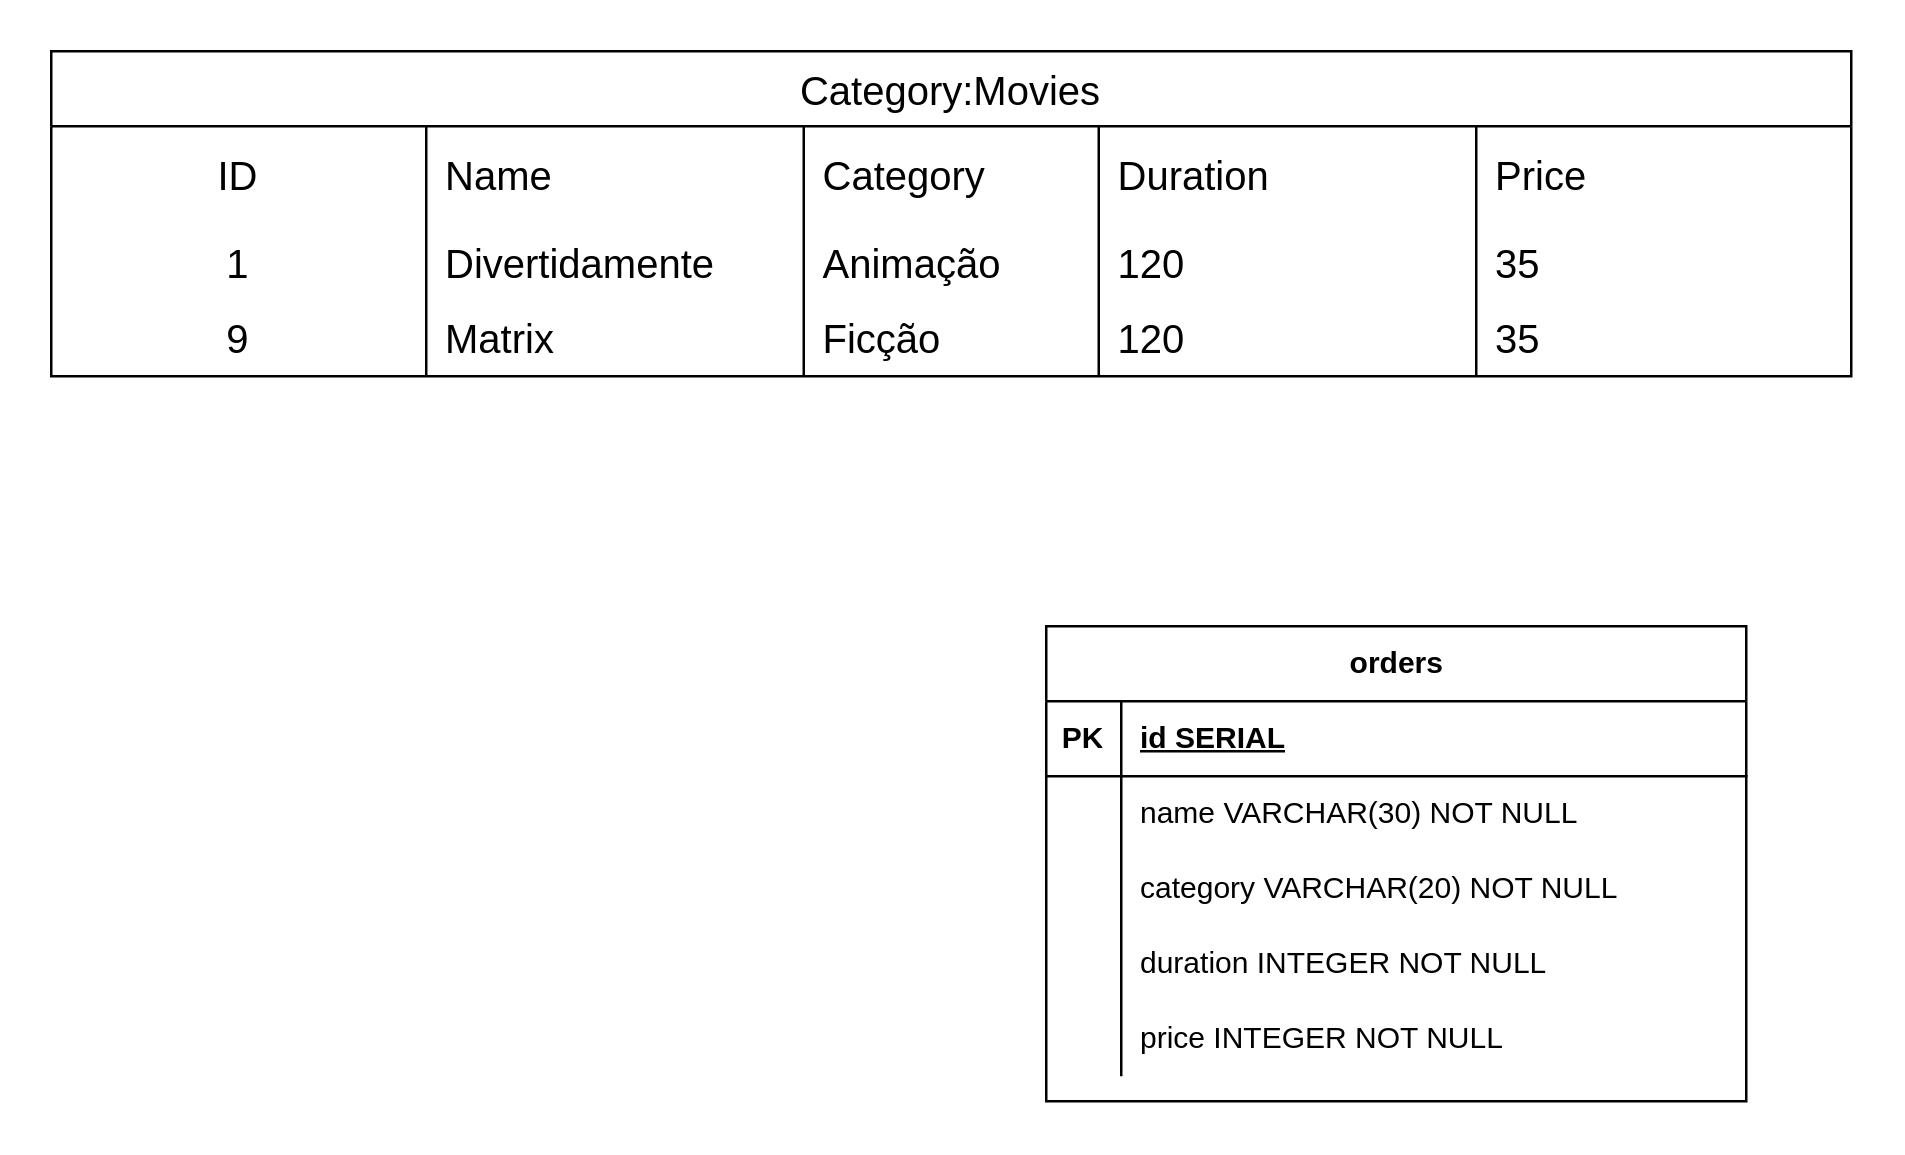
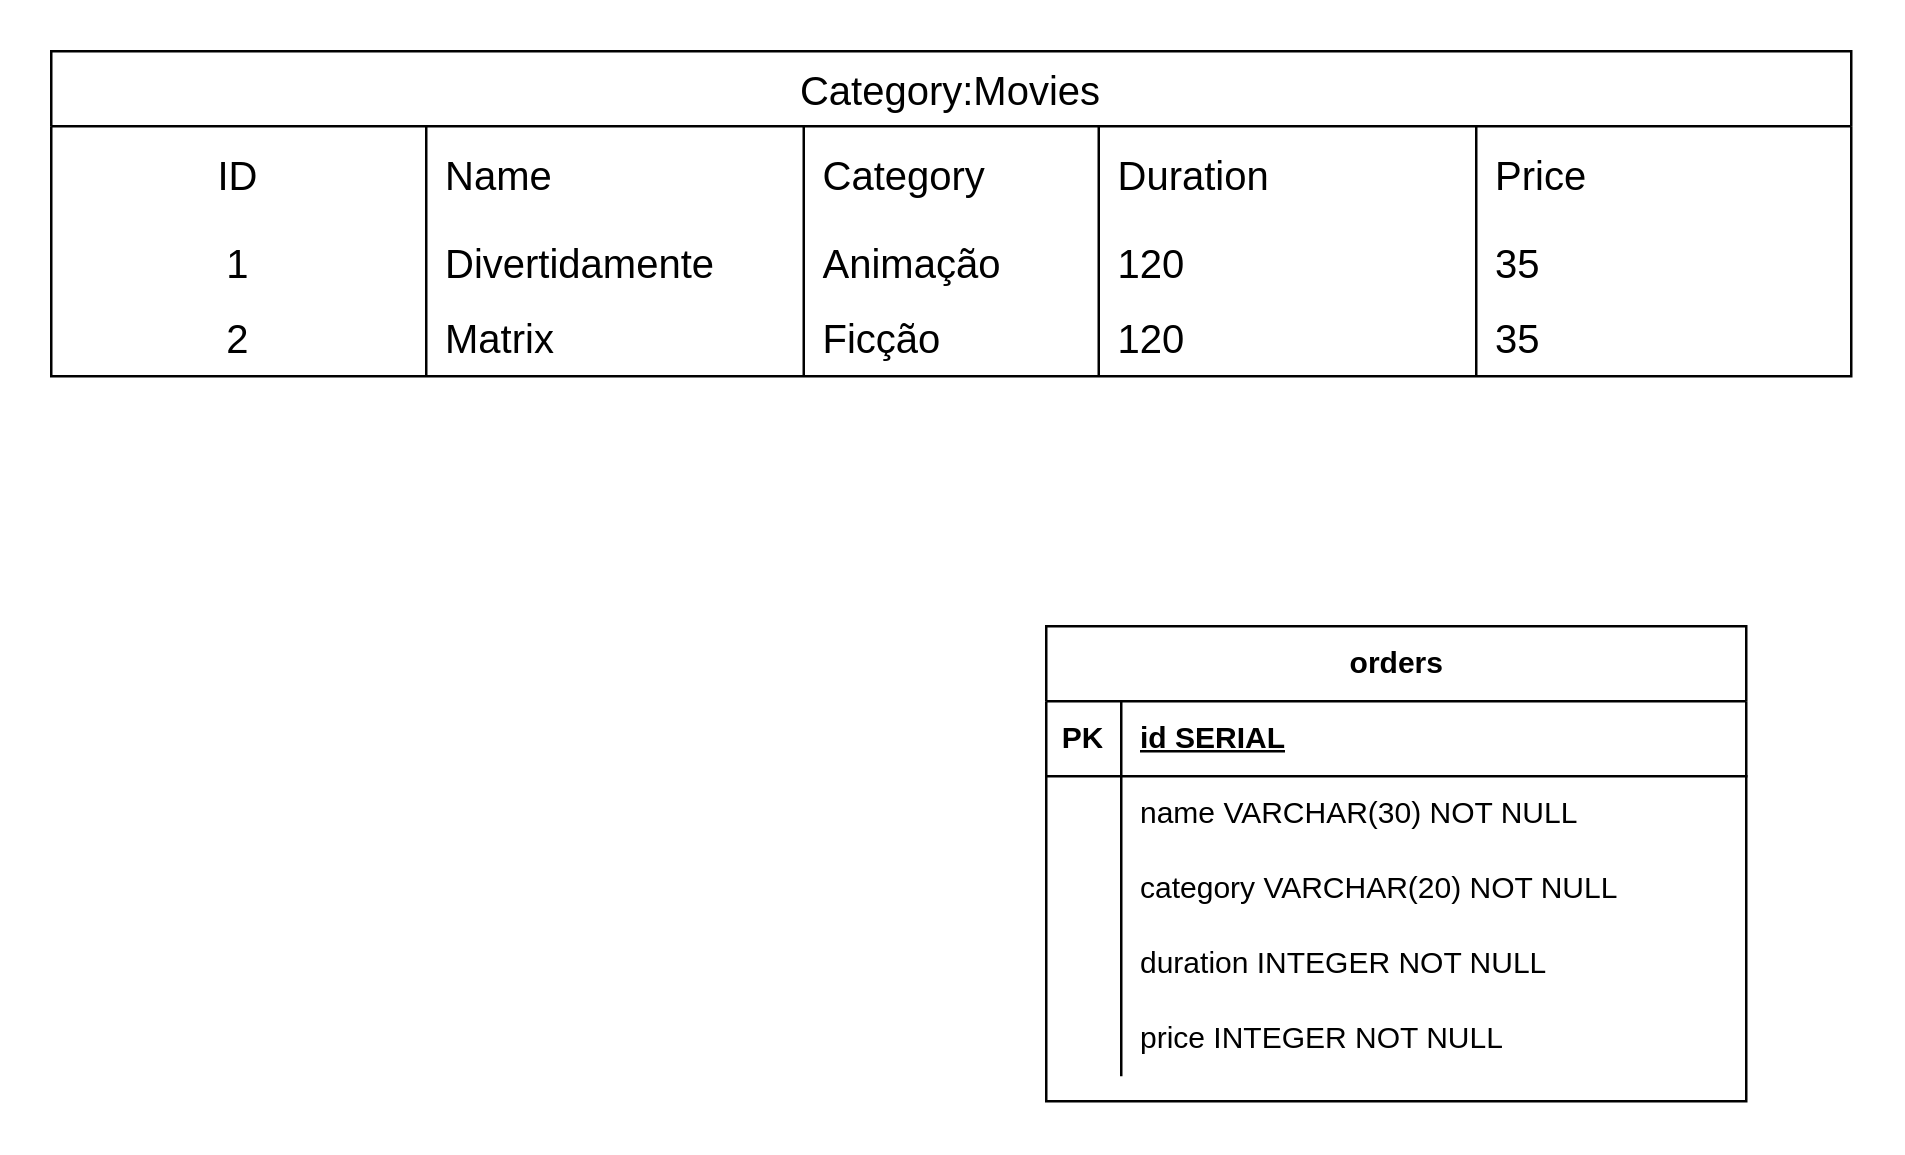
  <mxCell id="0" />
  <mxCell id="1" parent="0" />
  <mxCell id="2" value="Category:Movies" style="shape=table;startSize=30;container=1;collapsible=0;childLayout=tableLayout;fixedRows=1;rowLines=0;fontStyle=0;strokeColor=default;fontSize=16;" parent="1" vertex="1"><mxGeometry x="20" y="20" width="720" height="130" as="geometry" /></mxCell>
  <mxCell id="3" value="" style="shape=tableRow;horizontal=0;startSize=0;swimlaneHead=0;swimlaneBody=0;top=0;left=0;bottom=0;right=0;collapsible=0;dropTarget=0;fillColor=none;points=[[0,0.5],[1,0.5]];portConstraint=eastwest;strokeColor=inherit;fontSize=16;" parent="2" vertex="1"><mxGeometry y="30" width="720" height="40" as="geometry" /></mxCell>
  <mxCell id="4" value="ID" style="shape=partialRectangle;html=1;whiteSpace=wrap;connectable=0;fillColor=none;top=0;left=0;bottom=0;right=0;overflow=hidden;pointerEvents=1;strokeColor=inherit;fontSize=16;" parent="3" vertex="1"><mxGeometry width="150" height="40" as="geometry"><mxRectangle width="150" height="40" as="alternateBounds" /></mxGeometry></mxCell>
  <mxCell id="5" value="Name" style="shape=partialRectangle;html=1;whiteSpace=wrap;connectable=0;fillColor=none;top=0;left=0;bottom=0;right=0;align=left;spacingLeft=6;overflow=hidden;strokeColor=inherit;fontSize=16;" parent="3" vertex="1"><mxGeometry x="150" width="151" height="40" as="geometry"><mxRectangle width="151" height="40" as="alternateBounds" /></mxGeometry></mxCell>
  <mxCell id="6" value="Category" style="shape=partialRectangle;html=1;whiteSpace=wrap;connectable=0;fillColor=none;top=0;left=0;bottom=0;right=0;align=left;spacingLeft=6;overflow=hidden;strokeColor=inherit;fontSize=16;" parent="3" vertex="1"><mxGeometry x="301" width="118" height="40" as="geometry"><mxRectangle width="118" height="40" as="alternateBounds" /></mxGeometry></mxCell>
  <mxCell id="7" value="Duration" style="shape=partialRectangle;html=1;whiteSpace=wrap;connectable=0;fillColor=none;top=0;left=0;bottom=0;right=0;align=left;spacingLeft=6;overflow=hidden;strokeColor=inherit;fontSize=16;" parent="3" vertex="1"><mxGeometry x="419" width="151" height="40" as="geometry"><mxRectangle width="151" height="40" as="alternateBounds" /></mxGeometry></mxCell>
  <mxCell id="8" value="Price" style="shape=partialRectangle;html=1;whiteSpace=wrap;connectable=0;fillColor=none;top=0;left=0;bottom=0;right=0;align=left;spacingLeft=6;overflow=hidden;strokeColor=inherit;fontSize=16;" parent="3" vertex="1"><mxGeometry x="570" width="150" height="40" as="geometry"><mxRectangle width="150" height="40" as="alternateBounds" /></mxGeometry></mxCell>
  <mxCell id="9" value="" style="shape=tableRow;horizontal=0;startSize=0;swimlaneHead=0;swimlaneBody=0;top=0;left=0;bottom=0;right=0;collapsible=0;dropTarget=0;fillColor=none;points=[[0,0.5],[1,0.5]];portConstraint=eastwest;strokeColor=inherit;fontSize=16;" parent="2" vertex="1"><mxGeometry y="70" width="720" height="30" as="geometry" /></mxCell>
  <mxCell id="10" value="1" style="shape=partialRectangle;html=1;whiteSpace=wrap;connectable=0;fillColor=none;top=0;left=0;bottom=0;right=0;overflow=hidden;strokeColor=inherit;fontSize=16;" parent="9" vertex="1"><mxGeometry width="150" height="30" as="geometry"><mxRectangle width="150" height="30" as="alternateBounds" /></mxGeometry></mxCell>
  <mxCell id="11" value="Divertidamente" style="shape=partialRectangle;html=1;whiteSpace=wrap;connectable=0;fillColor=none;top=0;left=0;bottom=0;right=0;align=left;spacingLeft=6;overflow=hidden;strokeColor=inherit;fontSize=16;" parent="9" vertex="1"><mxGeometry x="150" width="151" height="30" as="geometry"><mxRectangle width="151" height="30" as="alternateBounds" /></mxGeometry></mxCell>
  <mxCell id="12" value="Animação" style="shape=partialRectangle;html=1;whiteSpace=wrap;connectable=0;fillColor=none;top=0;left=0;bottom=0;right=0;align=left;spacingLeft=6;overflow=hidden;strokeColor=inherit;fontSize=16;" parent="9" vertex="1"><mxGeometry x="301" width="118" height="30" as="geometry"><mxRectangle width="118" height="30" as="alternateBounds" /></mxGeometry></mxCell>
  <mxCell id="13" value="120&lt;br&gt;" style="shape=partialRectangle;html=1;whiteSpace=wrap;connectable=0;fillColor=none;top=0;left=0;bottom=0;right=0;align=left;spacingLeft=6;overflow=hidden;strokeColor=inherit;fontSize=16;" parent="9" vertex="1"><mxGeometry x="419" width="151" height="30" as="geometry"><mxRectangle width="151" height="30" as="alternateBounds" /></mxGeometry></mxCell>
  <mxCell id="14" value="35" style="shape=partialRectangle;html=1;whiteSpace=wrap;connectable=0;fillColor=none;top=0;left=0;bottom=0;right=0;align=left;spacingLeft=6;overflow=hidden;strokeColor=inherit;fontSize=16;" parent="9" vertex="1"><mxGeometry x="570" width="150" height="30" as="geometry"><mxRectangle width="150" height="30" as="alternateBounds" /></mxGeometry></mxCell>
  <mxCell id="15" value="" style="shape=tableRow;horizontal=0;startSize=0;swimlaneHead=0;swimlaneBody=0;top=0;left=0;bottom=0;right=0;collapsible=0;dropTarget=0;fillColor=none;points=[[0,0.5],[1,0.5]];portConstraint=eastwest;strokeColor=inherit;fontSize=16;" parent="2" vertex="1"><mxGeometry y="100" width="720" height="30" as="geometry" /></mxCell>
- <mxCell id="16" value="9" style="shape=partialRectangle;html=1;whiteSpace=wrap;connectable=0;fillColor=none;top=0;left=0;bottom=0;right=0;overflow=hidden;strokeColor=inherit;fontSize=16;" parent="15" vertex="1"><mxGeometry width="150" height="30" as="geometry"><mxRectangle width="150" height="30" as="alternateBounds" /></mxGeometry></mxCell>
+ <mxCell id="16" value="2" style="shape=partialRectangle;html=1;whiteSpace=wrap;connectable=0;fillColor=none;top=0;left=0;bottom=0;right=0;overflow=hidden;strokeColor=inherit;fontSize=16;" parent="15" vertex="1"><mxGeometry width="150" height="30" as="geometry"><mxRectangle width="150" height="30" as="alternateBounds" /></mxGeometry></mxCell>
  <mxCell id="17" value="Matrix" style="shape=partialRectangle;html=1;whiteSpace=wrap;connectable=0;fillColor=none;top=0;left=0;bottom=0;right=0;align=left;spacingLeft=6;overflow=hidden;strokeColor=inherit;fontSize=16;" parent="15" vertex="1"><mxGeometry x="150" width="151" height="30" as="geometry"><mxRectangle width="151" height="30" as="alternateBounds" /></mxGeometry></mxCell>
  <mxCell id="18" value="Ficção" style="shape=partialRectangle;html=1;whiteSpace=wrap;connectable=0;fillColor=none;top=0;left=0;bottom=0;right=0;align=left;spacingLeft=6;overflow=hidden;strokeColor=inherit;fontSize=16;" parent="15" vertex="1"><mxGeometry x="301" width="118" height="30" as="geometry"><mxRectangle width="118" height="30" as="alternateBounds" /></mxGeometry></mxCell>
  <mxCell id="19" value="120" style="shape=partialRectangle;html=1;whiteSpace=wrap;connectable=0;fillColor=none;top=0;left=0;bottom=0;right=0;align=left;spacingLeft=6;overflow=hidden;strokeColor=inherit;fontSize=16;" parent="15" vertex="1"><mxGeometry x="419" width="151" height="30" as="geometry"><mxRectangle width="151" height="30" as="alternateBounds" /></mxGeometry></mxCell>
  <mxCell id="20" value="35" style="shape=partialRectangle;html=1;whiteSpace=wrap;connectable=0;fillColor=none;top=0;left=0;bottom=0;right=0;align=left;spacingLeft=6;overflow=hidden;strokeColor=inherit;fontSize=16;" parent="15" vertex="1"><mxGeometry x="570" width="150" height="30" as="geometry"><mxRectangle width="150" height="30" as="alternateBounds" /></mxGeometry></mxCell>
  <mxCell id="21" value="orders" style="shape=table;startSize=30;container=1;collapsible=1;childLayout=tableLayout;fixedRows=1;rowLines=0;fontStyle=1;align=center;resizeLast=1;html=1;" parent="1" vertex="1"><mxGeometry x="418" y="250" width="280" height="190" as="geometry" /></mxCell>
  <mxCell id="22" value="" style="shape=tableRow;horizontal=0;startSize=0;swimlaneHead=0;swimlaneBody=0;fillColor=none;collapsible=0;dropTarget=0;points=[[0,0.5],[1,0.5]];portConstraint=eastwest;top=0;left=0;right=0;bottom=1;" parent="21" vertex="1"><mxGeometry y="30" width="280" height="30" as="geometry" /></mxCell>
  <mxCell id="23" value="PK" style="shape=partialRectangle;connectable=0;fillColor=none;top=0;left=0;bottom=0;right=0;fontStyle=1;overflow=hidden;whiteSpace=wrap;html=1;" parent="22" vertex="1"><mxGeometry width="30" height="30" as="geometry"><mxRectangle width="30" height="30" as="alternateBounds" /></mxGeometry></mxCell>
  <mxCell id="24" value="id SERIAL" style="shape=partialRectangle;connectable=0;fillColor=none;top=0;left=0;bottom=0;right=0;align=left;spacingLeft=6;fontStyle=5;overflow=hidden;whiteSpace=wrap;html=1;" parent="22" vertex="1"><mxGeometry x="30" width="250" height="30" as="geometry"><mxRectangle width="250" height="30" as="alternateBounds" /></mxGeometry></mxCell>
  <mxCell id="25" value="" style="shape=tableRow;horizontal=0;startSize=0;swimlaneHead=0;swimlaneBody=0;fillColor=none;collapsible=0;dropTarget=0;points=[[0,0.5],[1,0.5]];portConstraint=eastwest;top=0;left=0;right=0;bottom=0;" parent="21" vertex="1"><mxGeometry y="60" width="280" height="30" as="geometry" /></mxCell>
  <mxCell id="26" value="" style="shape=partialRectangle;connectable=0;fillColor=none;top=0;left=0;bottom=0;right=0;editable=1;overflow=hidden;whiteSpace=wrap;html=1;" parent="25" vertex="1"><mxGeometry width="30" height="30" as="geometry"><mxRectangle width="30" height="30" as="alternateBounds" /></mxGeometry></mxCell>
  <mxCell id="27" value="name VARCHAR(30) NOT NULL" style="shape=partialRectangle;connectable=0;fillColor=none;top=0;left=0;bottom=0;right=0;align=left;spacingLeft=6;overflow=hidden;whiteSpace=wrap;html=1;" parent="25" vertex="1"><mxGeometry x="30" width="250" height="30" as="geometry"><mxRectangle width="250" height="30" as="alternateBounds" /></mxGeometry></mxCell>
  <mxCell id="28" value="" style="shape=tableRow;horizontal=0;startSize=0;swimlaneHead=0;swimlaneBody=0;fillColor=none;collapsible=0;dropTarget=0;points=[[0,0.5],[1,0.5]];portConstraint=eastwest;top=0;left=0;right=0;bottom=0;" parent="21" vertex="1"><mxGeometry y="90" width="280" height="30" as="geometry" /></mxCell>
  <mxCell id="29" value="" style="shape=partialRectangle;connectable=0;fillColor=none;top=0;left=0;bottom=0;right=0;editable=1;overflow=hidden;whiteSpace=wrap;html=1;" parent="28" vertex="1"><mxGeometry width="30" height="30" as="geometry"><mxRectangle width="30" height="30" as="alternateBounds" /></mxGeometry></mxCell>
  <mxCell id="30" value="category VARCHAR(20) NOT NULL" style="shape=partialRectangle;connectable=0;fillColor=none;top=0;left=0;bottom=0;right=0;align=left;spacingLeft=6;overflow=hidden;whiteSpace=wrap;html=1;" parent="28" vertex="1"><mxGeometry x="30" width="250" height="30" as="geometry"><mxRectangle width="250" height="30" as="alternateBounds" /></mxGeometry></mxCell>
  <mxCell id="31" value="" style="shape=tableRow;horizontal=0;startSize=0;swimlaneHead=0;swimlaneBody=0;fillColor=none;collapsible=0;dropTarget=0;points=[[0,0.5],[1,0.5]];portConstraint=eastwest;top=0;left=0;right=0;bottom=0;" parent="21" vertex="1"><mxGeometry y="120" width="280" height="30" as="geometry" /></mxCell>
  <mxCell id="32" value="" style="shape=partialRectangle;connectable=0;fillColor=none;top=0;left=0;bottom=0;right=0;editable=1;overflow=hidden;whiteSpace=wrap;html=1;" parent="31" vertex="1"><mxGeometry width="30" height="30" as="geometry"><mxRectangle width="30" height="30" as="alternateBounds" /></mxGeometry></mxCell>
  <mxCell id="33" value="duration INTEGER NOT NULL" style="shape=partialRectangle;connectable=0;fillColor=none;top=0;left=0;bottom=0;right=0;align=left;spacingLeft=6;overflow=hidden;whiteSpace=wrap;html=1;" parent="31" vertex="1"><mxGeometry x="30" width="250" height="30" as="geometry"><mxRectangle width="250" height="30" as="alternateBounds" /></mxGeometry></mxCell>
  <mxCell id="34" style="shape=tableRow;horizontal=0;startSize=0;swimlaneHead=0;swimlaneBody=0;fillColor=none;collapsible=0;dropTarget=0;points=[[0,0.5],[1,0.5]];portConstraint=eastwest;top=0;left=0;right=0;bottom=0;" parent="21" vertex="1"><mxGeometry y="150" width="280" height="30" as="geometry" /></mxCell>
  <mxCell id="35" style="shape=partialRectangle;connectable=0;fillColor=none;top=0;left=0;bottom=0;right=0;editable=1;overflow=hidden;whiteSpace=wrap;html=1;" parent="34" vertex="1"><mxGeometry width="30" height="30" as="geometry"><mxRectangle width="30" height="30" as="alternateBounds" /></mxGeometry></mxCell>
  <mxCell id="36" value="price INTEGER NOT NULL" style="shape=partialRectangle;connectable=0;fillColor=none;top=0;left=0;bottom=0;right=0;align=left;spacingLeft=6;overflow=hidden;whiteSpace=wrap;html=1;" parent="34" vertex="1"><mxGeometry x="30" width="250" height="30" as="geometry"><mxRectangle width="250" height="30" as="alternateBounds" /></mxGeometry></mxCell>
